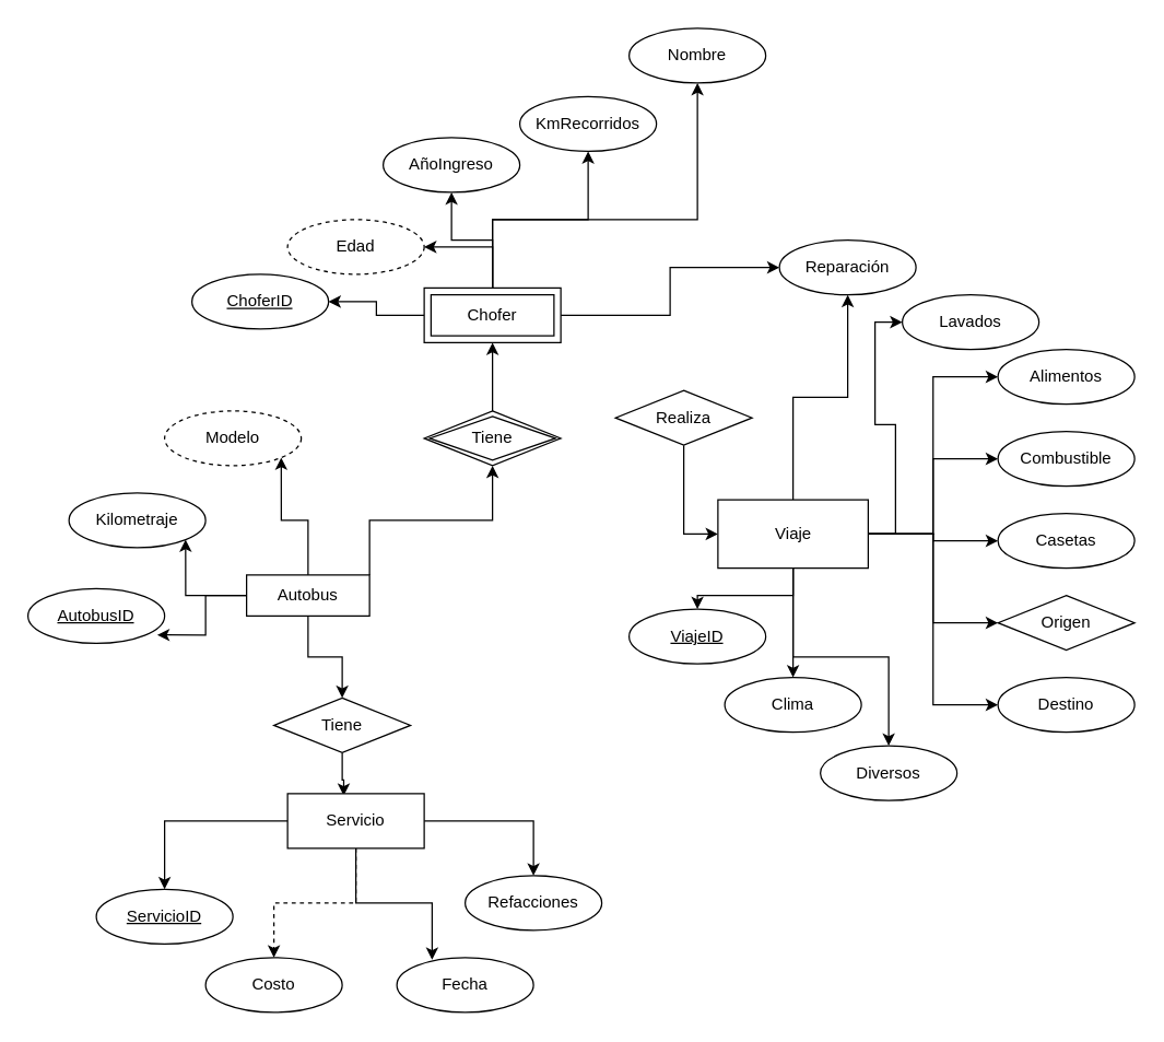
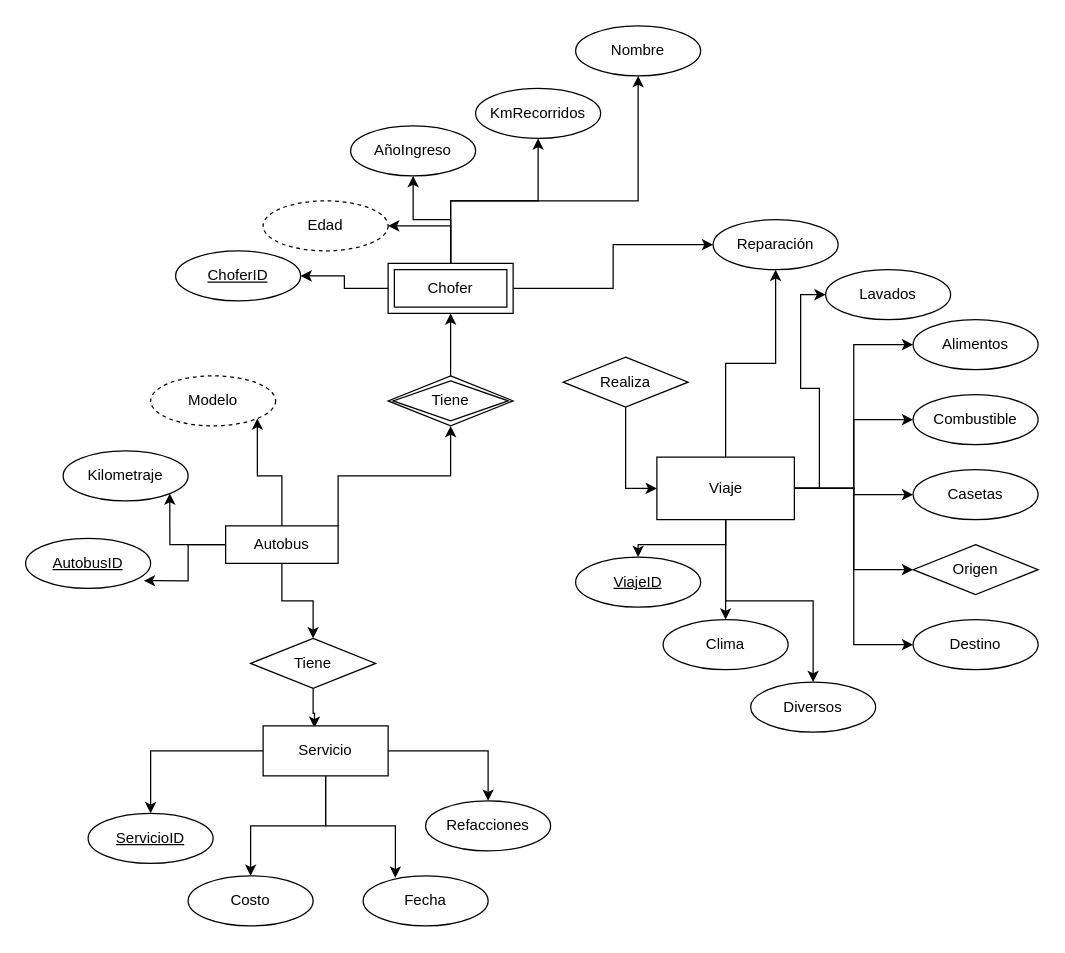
  <mxCell id="0" />
  <mxCell id="1" parent="0" />
  <mxCell id="2" style="edgeStyle=orthogonalEdgeStyle;rounded=0;orthogonalLoop=1;jettySize=auto;html=1;exitX=1;exitY=0;exitDx=0;exitDy=0;" edge="1" parent="1" source="7" target="56"><mxGeometry relative="1" as="geometry" /></mxCell>
  <mxCell id="3" style="edgeStyle=orthogonalEdgeStyle;rounded=0;orthogonalLoop=1;jettySize=auto;html=1;entryX=1;entryY=1;entryDx=0;entryDy=0;" edge="1" parent="1" source="7" target="11"><mxGeometry relative="1" as="geometry" /></mxCell>
  <mxCell id="4" style="edgeStyle=orthogonalEdgeStyle;rounded=0;orthogonalLoop=1;jettySize=auto;html=1;entryX=1;entryY=1;entryDx=0;entryDy=0;" edge="1" parent="1" source="7" target="10"><mxGeometry relative="1" as="geometry" /></mxCell>
  <mxCell id="5" style="edgeStyle=orthogonalEdgeStyle;rounded=0;orthogonalLoop=1;jettySize=auto;html=1;entryX=0.946;entryY=0.847;entryDx=0;entryDy=0;entryPerimeter=0;" edge="1" parent="1" source="7" target="12"><mxGeometry relative="1" as="geometry" /></mxCell>
  <mxCell id="6" style="edgeStyle=orthogonalEdgeStyle;rounded=0;orthogonalLoop=1;jettySize=auto;html=1;entryX=0.5;entryY=0;entryDx=0;entryDy=0;" edge="1" parent="1" source="7" target="9"><mxGeometry relative="1" as="geometry" /></mxCell>
  <mxCell id="7" value="Autobus" style="whiteSpace=wrap;html=1;align=center;" parent="1" vertex="1"><mxGeometry x="180" y="420" width="90" height="30" as="geometry" /></mxCell>
  <mxCell id="8" style="edgeStyle=orthogonalEdgeStyle;rounded=0;orthogonalLoop=1;jettySize=auto;html=1;entryX=0.411;entryY=0.038;entryDx=0;entryDy=0;entryPerimeter=0;" edge="1" parent="1" source="9" target="17"><mxGeometry relative="1" as="geometry" /></mxCell>
  <mxCell id="9" value="Tiene" style="shape=rhombus;perimeter=rhombusPerimeter;whiteSpace=wrap;html=1;align=center;" parent="1" vertex="1"><mxGeometry x="200" y="510" width="100" height="40" as="geometry" /></mxCell>
  <mxCell id="10" value="Kilometraje" style="ellipse;whiteSpace=wrap;html=1;align=center;" parent="1" vertex="1"><mxGeometry x="50" y="360" width="100" height="40" as="geometry" /></mxCell>
  <mxCell id="11" value="Modelo" style="ellipse;whiteSpace=wrap;html=1;align=center;dashed=1;" parent="1" vertex="1"><mxGeometry x="120" y="300" width="100" height="40" as="geometry" /></mxCell>
  <mxCell id="12" value="AutobusID" style="ellipse;whiteSpace=wrap;html=1;align=center;fontStyle=4;" parent="1" vertex="1"><mxGeometry x="20" y="430" width="100" height="40" as="geometry" /></mxCell>
  <mxCell id="13" style="edgeStyle=orthogonalEdgeStyle;rounded=0;orthogonalLoop=1;jettySize=auto;html=1;" edge="1" parent="1" source="17" target="18"><mxGeometry relative="1" as="geometry" /></mxCell>
- <mxCell id="14" style="edgeStyle=orthogonalEdgeStyle;rounded=0;orthogonalLoop=1;jettySize=auto;html=1;entryX=0.5;entryY=0;entryDx=0;entryDy=0;dashed=1;" edge="1" parent="1" source="17" target="20"><mxGeometry relative="1" as="geometry" /></mxCell>
+ <mxCell id="14" style="edgeStyle=orthogonalEdgeStyle;rounded=0;orthogonalLoop=1;jettySize=auto;html=1;entryX=0.5;entryY=0;entryDx=0;entryDy=0;" edge="1" parent="1" source="17" target="20"><mxGeometry relative="1" as="geometry" /></mxCell>
  <mxCell id="15" style="edgeStyle=orthogonalEdgeStyle;rounded=0;orthogonalLoop=1;jettySize=auto;html=1;entryX=0.258;entryY=0.038;entryDx=0;entryDy=0;entryPerimeter=0;" edge="1" parent="1" source="17" target="19"><mxGeometry relative="1" as="geometry" /></mxCell>
  <mxCell id="16" style="edgeStyle=orthogonalEdgeStyle;rounded=0;orthogonalLoop=1;jettySize=auto;html=1;" edge="1" parent="1" source="17" target="57"><mxGeometry relative="1" as="geometry" /></mxCell>
  <mxCell id="17" value="Servicio" style="whiteSpace=wrap;html=1;align=center;" parent="1" vertex="1"><mxGeometry x="210" y="580" width="100" height="40" as="geometry" /></mxCell>
  <mxCell id="18" value="ServicioID" style="ellipse;whiteSpace=wrap;html=1;align=center;fontStyle=4;" parent="1" vertex="1"><mxGeometry x="70" y="650" width="100" height="40" as="geometry" /></mxCell>
  <mxCell id="19" value="Fecha" style="ellipse;whiteSpace=wrap;html=1;align=center;" parent="1" vertex="1"><mxGeometry x="290" y="700" width="100" height="40" as="geometry" /></mxCell>
  <mxCell id="20" value="Costo" style="ellipse;whiteSpace=wrap;html=1;align=center;" parent="1" vertex="1"><mxGeometry x="150" y="700" width="100" height="40" as="geometry" /></mxCell>
  <mxCell id="21" value="Nombre" style="ellipse;whiteSpace=wrap;html=1;align=center;" parent="1" vertex="1"><mxGeometry x="460" y="20" width="100" height="40" as="geometry" /></mxCell>
  <mxCell id="22" value="AñoIngreso" style="ellipse;whiteSpace=wrap;html=1;align=center;" parent="1" vertex="1"><mxGeometry x="280" y="100" width="100" height="40" as="geometry" /></mxCell>
  <mxCell id="23" value="KmRecorridos" style="ellipse;whiteSpace=wrap;html=1;align=center;" parent="1" vertex="1"><mxGeometry x="380" y="70" width="100" height="40" as="geometry" /></mxCell>
  <mxCell id="24" style="edgeStyle=orthogonalEdgeStyle;rounded=0;orthogonalLoop=1;jettySize=auto;html=1;entryX=0;entryY=0.5;entryDx=0;entryDy=0;" edge="1" parent="1" source="25" target="43"><mxGeometry relative="1" as="geometry" /></mxCell>
  <mxCell id="25" value="Realiza" style="shape=rhombus;perimeter=rhombusPerimeter;whiteSpace=wrap;html=1;align=center;" parent="1" vertex="1"><mxGeometry x="450" y="285" width="100" height="40" as="geometry" /></mxCell>
  <mxCell id="26" style="edgeStyle=orthogonalEdgeStyle;rounded=0;orthogonalLoop=1;jettySize=auto;html=1;entryX=1;entryY=0.5;entryDx=0;entryDy=0;" edge="1" parent="1" source="32" target="58"><mxGeometry relative="1" as="geometry" /></mxCell>
  <mxCell id="27" style="edgeStyle=orthogonalEdgeStyle;rounded=0;orthogonalLoop=1;jettySize=auto;html=1;" edge="1" parent="1" source="32" target="22"><mxGeometry relative="1" as="geometry" /></mxCell>
  <mxCell id="28" style="edgeStyle=orthogonalEdgeStyle;rounded=0;orthogonalLoop=1;jettySize=auto;html=1;" edge="1" parent="1" source="32" target="23"><mxGeometry relative="1" as="geometry" /></mxCell>
  <mxCell id="29" style="edgeStyle=orthogonalEdgeStyle;rounded=0;orthogonalLoop=1;jettySize=auto;html=1;" edge="1" parent="1" source="32" target="21"><mxGeometry relative="1" as="geometry"><Array as="points"><mxPoint x="360" y="160" /><mxPoint x="510" y="160" /></Array></mxGeometry></mxCell>
  <mxCell id="30" style="edgeStyle=orthogonalEdgeStyle;rounded=0;orthogonalLoop=1;jettySize=auto;html=1;" edge="1" parent="1" source="32" target="53"><mxGeometry relative="1" as="geometry" /></mxCell>
  <mxCell id="31" style="edgeStyle=orthogonalEdgeStyle;rounded=0;orthogonalLoop=1;jettySize=auto;html=1;" edge="1" parent="1" source="32" target="49"><mxGeometry relative="1" as="geometry" /></mxCell>
  <mxCell id="32" value="Chofer&lt;br&gt;" style="shape=ext;margin=3;double=1;whiteSpace=wrap;html=1;align=center;" vertex="1" parent="1"><mxGeometry x="310" y="210" width="100" height="40" as="geometry" /></mxCell>
  <mxCell id="33" style="edgeStyle=orthogonalEdgeStyle;rounded=0;orthogonalLoop=1;jettySize=auto;html=1;" edge="1" parent="1" source="43" target="54"><mxGeometry relative="1" as="geometry" /></mxCell>
  <mxCell id="34" style="edgeStyle=orthogonalEdgeStyle;rounded=0;orthogonalLoop=1;jettySize=auto;html=1;" edge="1" parent="1" source="43" target="52"><mxGeometry relative="1" as="geometry" /></mxCell>
  <mxCell id="35" style="edgeStyle=orthogonalEdgeStyle;rounded=0;orthogonalLoop=1;jettySize=auto;html=1;" edge="1" parent="1" source="43" target="48"><mxGeometry relative="1" as="geometry" /></mxCell>
  <mxCell id="36" style="edgeStyle=orthogonalEdgeStyle;rounded=0;orthogonalLoop=1;jettySize=auto;html=1;entryX=0;entryY=0.5;entryDx=0;entryDy=0;" edge="1" parent="1" source="43" target="51"><mxGeometry relative="1" as="geometry" /></mxCell>
  <mxCell id="37" style="edgeStyle=orthogonalEdgeStyle;rounded=0;orthogonalLoop=1;jettySize=auto;html=1;entryX=0;entryY=0.5;entryDx=0;entryDy=0;" edge="1" parent="1" source="43" target="50"><mxGeometry relative="1" as="geometry" /></mxCell>
  <mxCell id="38" style="edgeStyle=orthogonalEdgeStyle;rounded=0;orthogonalLoop=1;jettySize=auto;html=1;" edge="1" parent="1" source="43" target="46"><mxGeometry relative="1" as="geometry" /></mxCell>
  <mxCell id="39" style="edgeStyle=orthogonalEdgeStyle;rounded=0;orthogonalLoop=1;jettySize=auto;html=1;entryX=0;entryY=0.5;entryDx=0;entryDy=0;" edge="1" parent="1" source="43" target="45"><mxGeometry relative="1" as="geometry" /></mxCell>
  <mxCell id="40" style="edgeStyle=orthogonalEdgeStyle;rounded=0;orthogonalLoop=1;jettySize=auto;html=1;" edge="1" parent="1" source="43" target="49"><mxGeometry relative="1" as="geometry" /></mxCell>
  <mxCell id="41" style="edgeStyle=orthogonalEdgeStyle;rounded=0;orthogonalLoop=1;jettySize=auto;html=1;entryX=0;entryY=0.5;entryDx=0;entryDy=0;" edge="1" parent="1" source="43" target="47"><mxGeometry relative="1" as="geometry" /></mxCell>
  <mxCell id="42" style="edgeStyle=orthogonalEdgeStyle;rounded=0;orthogonalLoop=1;jettySize=auto;html=1;entryX=0;entryY=0.5;entryDx=0;entryDy=0;" edge="1" parent="1" source="43" target="44"><mxGeometry relative="1" as="geometry" /></mxCell>
  <mxCell id="43" value="Viaje" style="html=1;" vertex="1" parent="1"><mxGeometry x="525" y="365" width="110" height="50" as="geometry" /></mxCell>
  <mxCell id="44" value="Alimentos&lt;br&gt;" style="ellipse;whiteSpace=wrap;html=1;align=center;" vertex="1" parent="1"><mxGeometry x="730" y="255" width="100" height="40" as="geometry" /></mxCell>
  <mxCell id="45" value="Combustible" style="ellipse;whiteSpace=wrap;html=1;align=center;" vertex="1" parent="1"><mxGeometry x="730" y="315" width="100" height="40" as="geometry" /></mxCell>
  <mxCell id="46" value="Casetas&lt;br&gt;" style="ellipse;whiteSpace=wrap;html=1;align=center;" vertex="1" parent="1"><mxGeometry x="730" y="375" width="100" height="40" as="geometry" /></mxCell>
  <mxCell id="47" value="Lavados" style="ellipse;whiteSpace=wrap;html=1;align=center;" vertex="1" parent="1"><mxGeometry x="660" y="215" width="100" height="40" as="geometry" /></mxCell>
  <mxCell id="48" value="Diversos" style="ellipse;whiteSpace=wrap;html=1;align=center;" vertex="1" parent="1"><mxGeometry x="600" y="545" width="100" height="40" as="geometry" /></mxCell>
  <mxCell id="49" value="Reparación" style="ellipse;whiteSpace=wrap;html=1;align=center;" vertex="1" parent="1"><mxGeometry x="570" y="175" width="100" height="40" as="geometry" /></mxCell>
  <mxCell id="50" value="Origen&lt;br&gt;" style="rhombus;whiteSpace=wrap;html=1;align=center;" vertex="1" parent="1"><mxGeometry x="730" y="435" width="100" height="40" as="geometry" /></mxCell>
  <mxCell id="51" value="Destino" style="ellipse;whiteSpace=wrap;html=1;align=center;" vertex="1" parent="1"><mxGeometry x="730" y="495" width="100" height="40" as="geometry" /></mxCell>
  <mxCell id="52" value="Clima" style="ellipse;whiteSpace=wrap;html=1;align=center;" vertex="1" parent="1"><mxGeometry x="530" y="495" width="100" height="40" as="geometry" /></mxCell>
  <mxCell id="53" value="ChoferID" style="ellipse;whiteSpace=wrap;html=1;align=center;fontStyle=4;" vertex="1" parent="1"><mxGeometry x="140" y="200" width="100" height="40" as="geometry" /></mxCell>
  <mxCell id="54" value="ViajeID" style="ellipse;whiteSpace=wrap;html=1;align=center;fontStyle=4;" vertex="1" parent="1"><mxGeometry x="460" y="445" width="100" height="40" as="geometry" /></mxCell>
  <mxCell id="55" style="edgeStyle=orthogonalEdgeStyle;rounded=0;orthogonalLoop=1;jettySize=auto;html=1;entryX=0.5;entryY=1;entryDx=0;entryDy=0;" edge="1" parent="1" source="56" target="32"><mxGeometry relative="1" as="geometry" /></mxCell>
  <mxCell id="56" value="Tiene" style="shape=rhombus;double=1;perimeter=rhombusPerimeter;whiteSpace=wrap;html=1;align=center;" vertex="1" parent="1"><mxGeometry x="310" y="300" width="100" height="40" as="geometry" /></mxCell>
  <mxCell id="57" value="Refacciones" style="ellipse;whiteSpace=wrap;html=1;align=center;" vertex="1" parent="1"><mxGeometry x="340" y="640" width="100" height="40" as="geometry" /></mxCell>
  <mxCell id="58" value="Edad" style="ellipse;whiteSpace=wrap;html=1;align=center;dashed=1;" vertex="1" parent="1"><mxGeometry x="210" y="160" width="100" height="40" as="geometry" /></mxCell>
